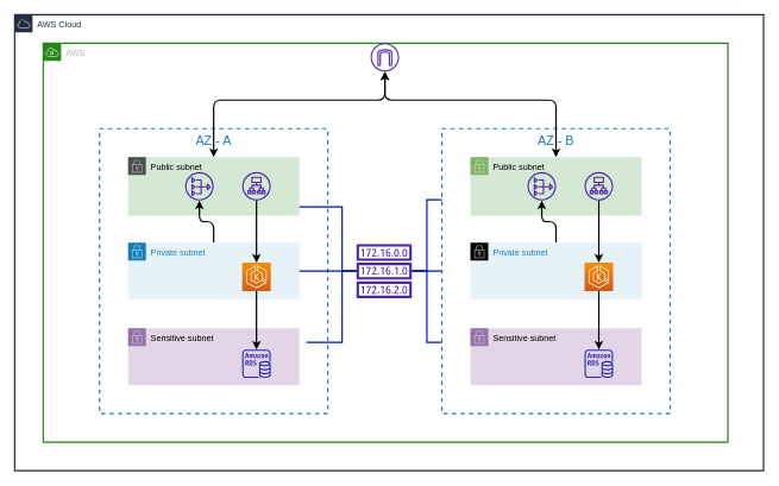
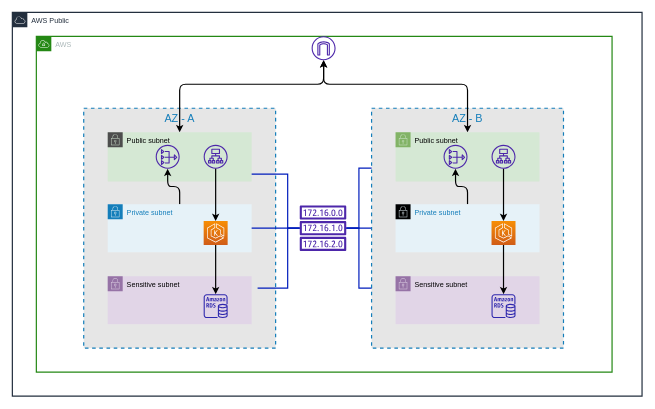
  <mxCell id="0" />
  <mxCell id="1" parent="0" />
- <mxCell id="2" value="AWS Cloud" style="points=[[0,0],[0.25,0],[0.5,0],[0.75,0],[1,0],[1,0.25],[1,0.5],[1,0.75],[1,1],[0.75,1],[0.5,1],[0.25,1],[0,1],[0,0.75],[0,0.5],[0,0.25]];outlineConnect=0;gradientColor=none;html=1;whiteSpace=wrap;fontSize=12;fontStyle=0;container=1;pointerEvents=0;collapsible=0;recursiveResize=0;shape=mxgraph.aws4.group;grIcon=mxgraph.aws4.group_aws_cloud;strokeColor=#232F3E;fillColor=default;verticalAlign=top;align=left;spacingLeft=30;fontColor=#232F3E;dashed=0;strokeWidth=2;" vertex="1" parent="1"><mxGeometry x="20" y="20" width="1050" height="640" as="geometry" /></mxCell>
+ <mxCell id="2" value="AWS Public" style="points=[[0,0],[0.25,0],[0.5,0],[0.75,0],[1,0],[1,0.25],[1,0.5],[1,0.75],[1,1],[0.75,1],[0.5,1],[0.25,1],[0,1],[0,0.75],[0,0.5],[0,0.25]];outlineConnect=0;gradientColor=none;html=1;whiteSpace=wrap;fontSize=12;fontStyle=0;container=1;pointerEvents=0;collapsible=0;recursiveResize=0;shape=mxgraph.aws4.group;grIcon=mxgraph.aws4.group_aws_cloud;strokeColor=#232F3E;fillColor=default;verticalAlign=top;align=left;spacingLeft=30;fontColor=#232F3E;dashed=0;strokeWidth=2;" vertex="1" parent="1"><mxGeometry x="20" y="20" width="1050" height="640" as="geometry" /></mxCell>
  <mxCell id="3" value="AWS" style="points=[[0,0],[0.25,0],[0.5,0],[0.75,0],[1,0],[1,0.25],[1,0.5],[1,0.75],[1,1],[0.75,1],[0.5,1],[0.25,1],[0,1],[0,0.75],[0,0.5],[0,0.25]];outlineConnect=0;gradientColor=none;html=1;whiteSpace=wrap;fontSize=12;fontStyle=0;container=1;pointerEvents=0;collapsible=0;recursiveResize=0;shape=mxgraph.aws4.group;grIcon=mxgraph.aws4.group_vpc;strokeColor=#248814;fillColor=none;verticalAlign=top;align=left;spacingLeft=30;fontColor=#AAB7B8;dashed=0;strokeWidth=2;" vertex="1" parent="2"><mxGeometry x="40" y="40" width="960" height="560" as="geometry" /></mxCell>
- <mxCell id="4" value="AZ - A" style="fillColor=#ffffff;strokeColor=#147EBA;dashed=1;verticalAlign=top;fontStyle=0;fontColor=#147EBA;strokeWidth=2;fontSize=18;" vertex="1" parent="3"><mxGeometry x="79" y="120" width="320" height="400" as="geometry" /></mxCell>
+ <mxCell id="4" value="AZ - A" style="fillColor=#E6E6E6;strokeColor=#147EBA;dashed=1;verticalAlign=top;fontStyle=0;fontColor=#147EBA;strokeWidth=2;fontSize=18;" vertex="1" parent="3"><mxGeometry x="79" y="120" width="320" height="400" as="geometry" /></mxCell>
  <mxCell id="5" style="edgeStyle=orthogonalEdgeStyle;rounded=1;orthogonalLoop=1;jettySize=auto;html=1;strokeWidth=2;exitX=0.5;exitY=0;exitDx=0;exitDy=0;startArrow=classic;startFill=1;" edge="1" parent="3" source="6" target="21"><mxGeometry relative="1" as="geometry"><Array as="points"><mxPoint x="239" y="80" /><mxPoint x="479" y="80" /></Array></mxGeometry></mxCell>
  <mxCell id="6" value="Public subnet" style="points=[[0,0],[0.25,0],[0.5,0],[0.75,0],[1,0],[1,0.25],[1,0.5],[1,0.75],[1,1],[0.75,1],[0.5,1],[0.25,1],[0,1],[0,0.75],[0,0.5],[0,0.25]];outlineConnect=0;html=1;whiteSpace=wrap;fontSize=12;fontStyle=0;container=1;pointerEvents=0;collapsible=0;recursiveResize=0;shape=mxgraph.aws4.group;grIcon=mxgraph.aws4.group_security_group;grStroke=0;strokeColor=#4D4D4D;fillColor=#d5e8d4;verticalAlign=top;align=left;spacingLeft=30;dashed=0;strokeWidth=1;" vertex="1" parent="3"><mxGeometry x="119" y="160" width="240" height="82" as="geometry" /></mxCell>
  <mxCell id="7" value="" style="sketch=0;outlineConnect=0;fontColor=#232F3E;gradientColor=none;fillColor=#4D27AA;strokeColor=none;dashed=0;verticalLabelPosition=bottom;verticalAlign=top;align=center;html=1;fontSize=12;fontStyle=0;aspect=fixed;pointerEvents=1;shape=mxgraph.aws4.application_load_balancer;" vertex="1" parent="6"><mxGeometry x="160" y="21" width="40" height="40" as="geometry" /></mxCell>
  <mxCell id="8" value="" style="sketch=0;outlineConnect=0;fontColor=#232F3E;gradientColor=none;fillColor=#4D27AA;strokeColor=none;dashed=0;verticalLabelPosition=bottom;verticalAlign=top;align=center;html=1;fontSize=12;fontStyle=0;aspect=fixed;pointerEvents=1;shape=mxgraph.aws4.nat_gateway;" vertex="1" parent="6"><mxGeometry x="80" y="21" width="40" height="40" as="geometry" /></mxCell>
  <mxCell id="9" style="edgeStyle=orthogonalEdgeStyle;rounded=1;orthogonalLoop=1;jettySize=auto;html=1;strokeWidth=2;" edge="1" parent="3" source="10" target="8"><mxGeometry relative="1" as="geometry" /></mxCell>
  <mxCell id="10" value="Private subnet" style="points=[[0,0],[0.25,0],[0.5,0],[0.75,0],[1,0],[1,0.25],[1,0.5],[1,0.75],[1,1],[0.75,1],[0.5,1],[0.25,1],[0,1],[0,0.75],[0,0.5],[0,0.25]];outlineConnect=0;gradientColor=none;html=1;whiteSpace=wrap;fontSize=12;fontStyle=0;container=1;pointerEvents=0;collapsible=0;recursiveResize=0;shape=mxgraph.aws4.group;grIcon=mxgraph.aws4.group_security_group;grStroke=0;strokeColor=#147EBA;fillColor=#E6F2F8;verticalAlign=top;align=left;spacingLeft=30;fontColor=#147EBA;dashed=0;" vertex="1" parent="3"><mxGeometry x="119" y="280" width="240" height="80" as="geometry" /></mxCell>
  <mxCell id="11" value="" style="sketch=0;points=[[0,0,0],[0.25,0,0],[0.5,0,0],[0.75,0,0],[1,0,0],[0,1,0],[0.25,1,0],[0.5,1,0],[0.75,1,0],[1,1,0],[0,0.25,0],[0,0.5,0],[0,0.75,0],[1,0.25,0],[1,0.5,0],[1,0.75,0]];outlineConnect=0;fontColor=#232F3E;gradientColor=#F78E04;gradientDirection=north;fillColor=#D05C17;strokeColor=#ffffff;dashed=0;verticalLabelPosition=bottom;verticalAlign=top;align=center;html=1;fontSize=12;fontStyle=0;aspect=fixed;shape=mxgraph.aws4.resourceIcon;resIcon=mxgraph.aws4.eks;" vertex="1" parent="10"><mxGeometry x="160" y="28" width="40" height="40" as="geometry" /></mxCell>
  <mxCell id="12" value="Sensitive subnet" style="points=[[0,0],[0.25,0],[0.5,0],[0.75,0],[1,0],[1,0.25],[1,0.5],[1,0.75],[1,1],[0.75,1],[0.5,1],[0.25,1],[0,1],[0,0.75],[0,0.5],[0,0.25]];outlineConnect=0;html=1;whiteSpace=wrap;fontSize=12;fontStyle=0;container=1;pointerEvents=0;collapsible=0;recursiveResize=0;shape=mxgraph.aws4.group;grIcon=mxgraph.aws4.group_security_group;grStroke=0;strokeColor=#9673a6;fillColor=#e1d5e7;verticalAlign=top;align=left;spacingLeft=30;dashed=0;" vertex="1" parent="3"><mxGeometry x="119" y="400" width="240" height="80" as="geometry" /></mxCell>
  <mxCell id="13" value="" style="sketch=0;outlineConnect=0;fontColor=#232F3E;gradientColor=none;fillColor=#2E27AD;strokeColor=none;dashed=0;verticalLabelPosition=bottom;verticalAlign=top;align=center;html=1;fontSize=12;fontStyle=0;aspect=fixed;pointerEvents=1;shape=mxgraph.aws4.rds_instance;" vertex="1" parent="12"><mxGeometry x="160" y="30" width="40" height="40" as="geometry" /></mxCell>
  <mxCell id="14" style="edgeStyle=orthogonalEdgeStyle;rounded=0;orthogonalLoop=1;jettySize=auto;html=1;entryX=0.875;entryY=0.275;entryDx=0;entryDy=0;entryPerimeter=0;strokeWidth=2;endArrow=none;endFill=0;fillColor=#0050ef;strokeColor=#001DBC;" edge="1" parent="3" source="20" target="4"><mxGeometry relative="1" as="geometry" /></mxCell>
  <mxCell id="15" style="edgeStyle=orthogonalEdgeStyle;rounded=0;orthogonalLoop=1;jettySize=auto;html=1;entryX=0.875;entryY=0.5;entryDx=0;entryDy=0;entryPerimeter=0;endArrow=none;endFill=0;strokeWidth=2;strokeColor=#001DBC;fillColor=#0050ef;" edge="1" parent="3" source="20" target="4"><mxGeometry relative="1" as="geometry" /></mxCell>
  <mxCell id="16" style="edgeStyle=orthogonalEdgeStyle;rounded=0;orthogonalLoop=1;jettySize=auto;html=1;entryX=0.906;entryY=0.75;entryDx=0;entryDy=0;entryPerimeter=0;endArrow=none;endFill=0;strokeWidth=2;strokeColor=#001DBC;fillColor=#0050ef;" edge="1" parent="3" source="20" target="4"><mxGeometry relative="1" as="geometry" /></mxCell>
  <mxCell id="17" style="edgeStyle=orthogonalEdgeStyle;rounded=0;orthogonalLoop=1;jettySize=auto;html=1;entryX=0.125;entryY=0.25;entryDx=0;entryDy=0;entryPerimeter=0;endArrow=none;endFill=0;strokeWidth=2;strokeColor=#001DBC;fillColor=#0050ef;" edge="1" parent="3" source="20" target="24"><mxGeometry relative="1" as="geometry" /></mxCell>
  <mxCell id="18" style="edgeStyle=orthogonalEdgeStyle;rounded=0;orthogonalLoop=1;jettySize=auto;html=1;entryX=0.125;entryY=0.5;entryDx=0;entryDy=0;entryPerimeter=0;endArrow=none;endFill=0;strokeWidth=2;strokeColor=#001DBC;fillColor=#0050ef;" edge="1" parent="3" source="20" target="24"><mxGeometry relative="1" as="geometry" /></mxCell>
  <mxCell id="19" style="edgeStyle=orthogonalEdgeStyle;rounded=0;orthogonalLoop=1;jettySize=auto;html=1;entryX=0.125;entryY=0.75;entryDx=0;entryDy=0;entryPerimeter=0;endArrow=none;endFill=0;strokeWidth=2;strokeColor=#001DBC;fillColor=#0050ef;" edge="1" parent="3" source="20" target="24"><mxGeometry relative="1" as="geometry" /></mxCell>
  <mxCell id="20" value="" style="sketch=0;outlineConnect=0;fontColor=#232F3E;gradientColor=none;fillColor=#4D27AA;strokeColor=none;dashed=0;verticalLabelPosition=bottom;verticalAlign=top;align=center;html=1;fontSize=12;fontStyle=0;aspect=fixed;pointerEvents=1;shape=mxgraph.aws4.route_table;" vertex="1" parent="3"><mxGeometry x="439" y="282" width="78" height="76" as="geometry" /></mxCell>
  <mxCell id="21" value="" style="sketch=0;outlineConnect=0;fontColor=#232F3E;gradientColor=none;fillColor=#4D27AA;strokeColor=none;dashed=0;verticalLabelPosition=bottom;verticalAlign=top;align=center;html=1;fontSize=12;fontStyle=0;aspect=fixed;pointerEvents=1;shape=mxgraph.aws4.internet_gateway;" vertex="1" parent="3"><mxGeometry x="459" width="40" height="40" as="geometry" /></mxCell>
  <mxCell id="22" style="edgeStyle=orthogonalEdgeStyle;rounded=1;orthogonalLoop=1;jettySize=auto;html=1;entryX=0.5;entryY=0;entryDx=0;entryDy=0;entryPerimeter=0;strokeWidth=2;" edge="1" parent="3" source="7" target="11"><mxGeometry relative="1" as="geometry" /></mxCell>
  <mxCell id="23" style="edgeStyle=orthogonalEdgeStyle;rounded=1;orthogonalLoop=1;jettySize=auto;html=1;strokeWidth=2;" edge="1" parent="3" source="11" target="13"><mxGeometry relative="1" as="geometry" /></mxCell>
- <mxCell id="24" value="AZ - B" style="fillColor=#ffffff;strokeColor=#147EBA;dashed=1;verticalAlign=top;fontStyle=0;fontColor=#147EBA;strokeWidth=2;fontSize=18;" vertex="1" parent="3"><mxGeometry x="559" y="120" width="320" height="400" as="geometry" /></mxCell>
+ <mxCell id="24" value="AZ - B" style="fillColor=#E6E6E6;strokeColor=#147EBA;dashed=1;verticalAlign=top;fontStyle=0;fontColor=#147EBA;strokeWidth=2;fontSize=18;" vertex="1" parent="3"><mxGeometry x="559" y="120" width="320" height="400" as="geometry" /></mxCell>
  <mxCell id="25" style="edgeStyle=orthogonalEdgeStyle;rounded=1;orthogonalLoop=1;jettySize=auto;html=1;fontSize=18;endArrow=classic;endFill=1;strokeWidth=2;startArrow=classic;startFill=1;" edge="1" parent="3" source="26" target="21"><mxGeometry relative="1" as="geometry"><Array as="points"><mxPoint x="719" y="80" /><mxPoint x="479" y="80" /></Array></mxGeometry></mxCell>
  <mxCell id="26" value="Public subnet" style="points=[[0,0],[0.25,0],[0.5,0],[0.75,0],[1,0],[1,0.25],[1,0.5],[1,0.75],[1,1],[0.75,1],[0.5,1],[0.25,1],[0,1],[0,0.75],[0,0.5],[0,0.25]];outlineConnect=0;html=1;whiteSpace=wrap;fontSize=12;fontStyle=0;container=1;pointerEvents=0;collapsible=0;recursiveResize=0;shape=mxgraph.aws4.group;grIcon=mxgraph.aws4.group_security_group;grStroke=0;strokeColor=#82b366;fillColor=#d5e8d4;verticalAlign=top;align=left;spacingLeft=30;dashed=0;" vertex="1" parent="3"><mxGeometry x="599" y="160" width="240" height="82" as="geometry" /></mxCell>
  <mxCell id="27" value="" style="sketch=0;outlineConnect=0;fontColor=#232F3E;gradientColor=none;fillColor=#4D27AA;strokeColor=none;dashed=0;verticalLabelPosition=bottom;verticalAlign=top;align=center;html=1;fontSize=12;fontStyle=0;aspect=fixed;pointerEvents=1;shape=mxgraph.aws4.application_load_balancer;" vertex="1" parent="26"><mxGeometry x="160" y="21" width="40" height="40" as="geometry" /></mxCell>
  <mxCell id="28" value="" style="sketch=0;outlineConnect=0;fontColor=#232F3E;gradientColor=none;fillColor=#4D27AA;strokeColor=none;dashed=0;verticalLabelPosition=bottom;verticalAlign=top;align=center;html=1;fontSize=12;fontStyle=0;aspect=fixed;pointerEvents=1;shape=mxgraph.aws4.nat_gateway;" vertex="1" parent="26"><mxGeometry x="80" y="21" width="40" height="40" as="geometry" /></mxCell>
  <mxCell id="29" style="edgeStyle=orthogonalEdgeStyle;rounded=1;orthogonalLoop=1;jettySize=auto;html=1;strokeWidth=2;" edge="1" parent="3" source="30" target="28"><mxGeometry relative="1" as="geometry" /></mxCell>
  <mxCell id="30" value="Private subnet" style="points=[[0,0],[0.25,0],[0.5,0],[0.75,0],[1,0],[1,0.25],[1,0.5],[1,0.75],[1,1],[0.75,1],[0.5,1],[0.25,1],[0,1],[0,0.75],[0,0.5],[0,0.25]];outlineConnect=0;gradientColor=none;html=1;whiteSpace=wrap;fontSize=12;fontStyle=0;container=1;pointerEvents=0;collapsible=0;recursiveResize=0;shape=mxgraph.aws4.group;grIcon=mxgraph.aws4.group_security_group;grStroke=0;strokeColor=#000000;fillColor=#E6F2F8;verticalAlign=top;align=left;spacingLeft=30;fontColor=#147EBA;dashed=0;" vertex="1" parent="3"><mxGeometry x="599" y="280" width="240" height="80" as="geometry" /></mxCell>
  <mxCell id="31" value="" style="sketch=0;points=[[0,0,0],[0.25,0,0],[0.5,0,0],[0.75,0,0],[1,0,0],[0,1,0],[0.25,1,0],[0.5,1,0],[0.75,1,0],[1,1,0],[0,0.25,0],[0,0.5,0],[0,0.75,0],[1,0.25,0],[1,0.5,0],[1,0.75,0]];outlineConnect=0;fontColor=#232F3E;gradientColor=#F78E04;gradientDirection=north;fillColor=#D05C17;strokeColor=#ffffff;dashed=0;verticalLabelPosition=bottom;verticalAlign=top;align=center;html=1;fontSize=12;fontStyle=0;aspect=fixed;shape=mxgraph.aws4.resourceIcon;resIcon=mxgraph.aws4.eks;" vertex="1" parent="30"><mxGeometry x="160" y="28" width="40" height="40" as="geometry" /></mxCell>
  <mxCell id="32" value="Sensitive&amp;nbsp;subnet" style="points=[[0,0],[0.25,0],[0.5,0],[0.75,0],[1,0],[1,0.25],[1,0.5],[1,0.75],[1,1],[0.75,1],[0.5,1],[0.25,1],[0,1],[0,0.75],[0,0.5],[0,0.25]];outlineConnect=0;html=1;whiteSpace=wrap;fontSize=12;fontStyle=0;container=1;pointerEvents=0;collapsible=0;recursiveResize=0;shape=mxgraph.aws4.group;grIcon=mxgraph.aws4.group_security_group;grStroke=0;strokeColor=#9673a6;fillColor=#e1d5e7;verticalAlign=top;align=left;spacingLeft=30;dashed=0;" vertex="1" parent="3"><mxGeometry x="599" y="400" width="240" height="80" as="geometry" /></mxCell>
  <mxCell id="33" value="" style="sketch=0;outlineConnect=0;fontColor=#232F3E;gradientColor=none;fillColor=#2E27AD;strokeColor=none;dashed=0;verticalLabelPosition=bottom;verticalAlign=top;align=center;html=1;fontSize=12;fontStyle=0;aspect=fixed;pointerEvents=1;shape=mxgraph.aws4.rds_instance;" vertex="1" parent="32"><mxGeometry x="160" y="30" width="40" height="40" as="geometry" /></mxCell>
  <mxCell id="34" style="edgeStyle=orthogonalEdgeStyle;rounded=1;orthogonalLoop=1;jettySize=auto;html=1;entryX=0.5;entryY=0;entryDx=0;entryDy=0;entryPerimeter=0;strokeWidth=2;" edge="1" parent="3" source="27" target="31"><mxGeometry relative="1" as="geometry" /></mxCell>
  <mxCell id="35" style="edgeStyle=orthogonalEdgeStyle;rounded=1;orthogonalLoop=1;jettySize=auto;html=1;strokeWidth=2;" edge="1" parent="3" source="31" target="33"><mxGeometry relative="1" as="geometry" /></mxCell>
